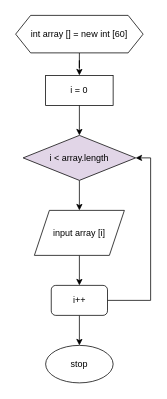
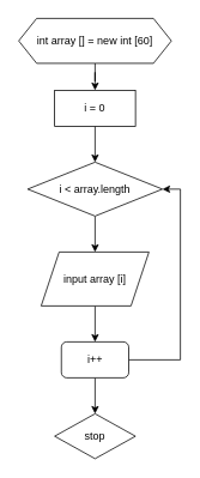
  <mxCell id="0" />
  <mxCell id="1" parent="0" />
  <mxCell id="2" value="" style="edgeStyle=orthogonalEdgeStyle;rounded=0;orthogonalLoop=1;jettySize=auto;html=1;" edge="1" parent="1" source="3" target="5"><mxGeometry relative="1" as="geometry" /></mxCell>
  <mxCell id="3" value="int array [] = new int [60]" style="shape=hexagon;perimeter=hexagonPerimeter2;whiteSpace=wrap;html=1;fixedSize=1;" vertex="1" parent="1"><mxGeometry x="20" y="20" width="170" height="50" as="geometry" /></mxCell>
  <mxCell id="4" value="" style="edgeStyle=orthogonalEdgeStyle;rounded=0;orthogonalLoop=1;jettySize=auto;html=1;" edge="1" parent="1" source="5" target="7"><mxGeometry relative="1" as="geometry" /></mxCell>
  <mxCell id="5" value="i = 0" style="rounded=0;whiteSpace=wrap;html=1;" vertex="1" parent="1"><mxGeometry x="60" y="100" width="90" height="40" as="geometry" /></mxCell>
  <mxCell id="6" value="" style="edgeStyle=orthogonalEdgeStyle;rounded=0;orthogonalLoop=1;jettySize=auto;html=1;" edge="1" parent="1" source="7" target="9"><mxGeometry relative="1" as="geometry" /></mxCell>
- <mxCell id="7" value="i &amp;lt; array.length" style="rhombus;whiteSpace=wrap;html=1;fillColor=#e1d5e7;" vertex="1" parent="1"><mxGeometry x="30" y="180" width="150" height="60" as="geometry" /></mxCell>
+ <mxCell id="7" value="i &amp;lt; array.length" style="rhombus;whiteSpace=wrap;html=1;" vertex="1" parent="1"><mxGeometry x="30" y="180" width="150" height="60" as="geometry" /></mxCell>
  <mxCell id="8" value="" style="edgeStyle=orthogonalEdgeStyle;rounded=0;orthogonalLoop=1;jettySize=auto;html=1;" edge="1" parent="1" source="9" target="12"><mxGeometry relative="1" as="geometry" /></mxCell>
  <mxCell id="9" value="input array [i]" style="shape=parallelogram;perimeter=parallelogramPerimeter;whiteSpace=wrap;html=1;fixedSize=1;" vertex="1" parent="1"><mxGeometry x="45" y="280" width="120" height="60" as="geometry" /></mxCell>
  <mxCell id="10" value="" style="edgeStyle=orthogonalEdgeStyle;rounded=0;orthogonalLoop=1;jettySize=auto;html=1;" edge="1" parent="1" source="12" target="13"><mxGeometry relative="1" as="geometry" /></mxCell>
  <mxCell id="11" style="edgeStyle=orthogonalEdgeStyle;rounded=0;orthogonalLoop=1;jettySize=auto;html=1;entryX=1;entryY=0.5;entryDx=0;entryDy=0;" edge="1" parent="1" source="12" target="7"><mxGeometry relative="1" as="geometry"><Array as="points"><mxPoint x="200" y="400" /><mxPoint x="200" y="210" /></Array></mxGeometry></mxCell>
  <mxCell id="12" value="i++" style="whiteSpace=wrap;html=1;rounded=1;" vertex="1" parent="1"><mxGeometry x="67.5" y="380" width="75" height="40" as="geometry" /></mxCell>
- <mxCell id="13" value="stop" style="ellipse;whiteSpace=wrap;html=1;" vertex="1" parent="1"><mxGeometry x="60" y="460" width="90" height="50" as="geometry" /></mxCell>
+ <mxCell id="13" value="stop" style="rhombus;whiteSpace=wrap;html=1;" vertex="1" parent="1"><mxGeometry x="60" y="460" width="90" height="50" as="geometry" /></mxCell>
